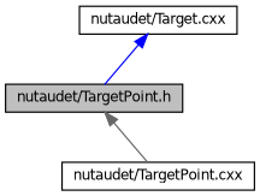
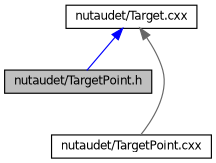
  digraph {
    node [color=black fillcolor=white fontname=Helvetica fontsize=10 shape=record style=filled]
    edge [dir=back fontname=Helvetica fontsize=10 labelfontname=Helvetica labelfontsize=10 style=solid]
    n1 [fillcolor=grey75 fontcolor=black height=0.2 label="nutaudet/TargetPoint.h" width=0.4]
    n2 [height=0.2 label="nutaudet/TargetPoint.cxx" width=0.4]
    n3 [height=0.2 label="nutaudet/Target.cxx" width=0.4]
-   n1 -> n2 [color=gray40]
+   n3 -> n2 [color=gray40]
    n3 -> n1 [color=blue]
  }
